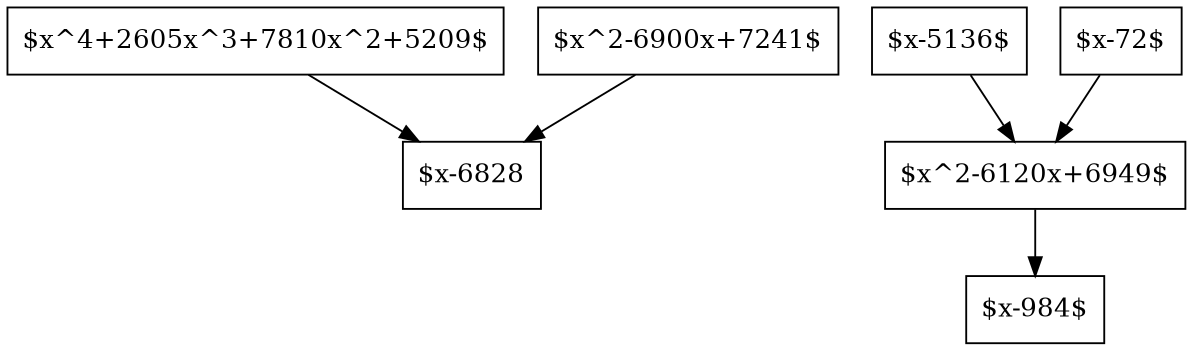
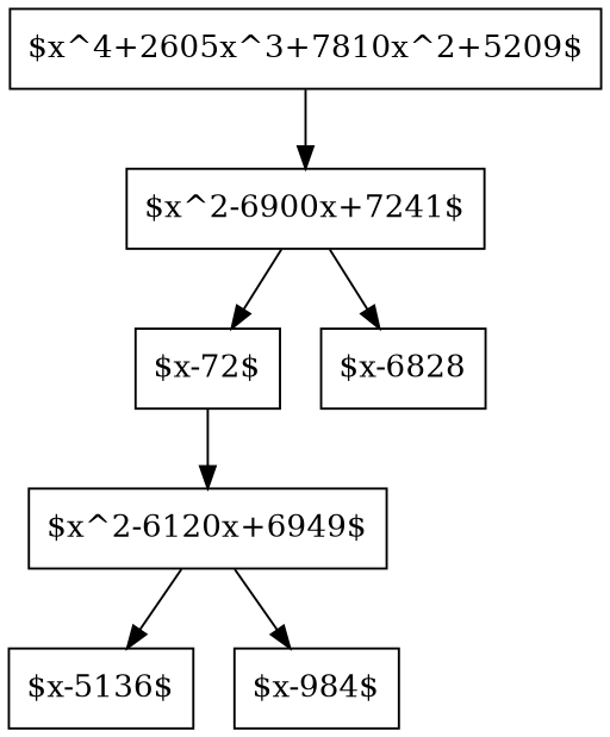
  digraph {
    node [shape=box]
    n1 [label="$x^4+2605x^3+7810x^2+5209$"]
    n2 [label="$x^2-6900x+7241$"]
    n3 [label="$x^2-6120x+6949$"]
    n4 [label="$x-5136$"]
    n5 [label="$x-984$"]
    n6 [label="$x-72$"]
    n7 [label="$x-6828"]
-   n1 -> n7
+   n1 -> n2
+   n2 -> n6
    n2 -> n7
-   n4 -> n3
+   n3 -> n4
    n3 -> n5
    n6 -> n3
  }
